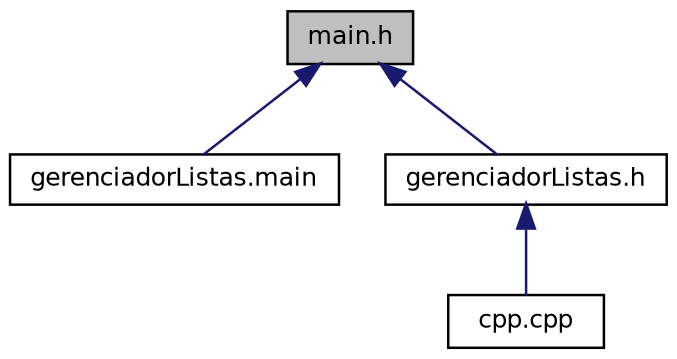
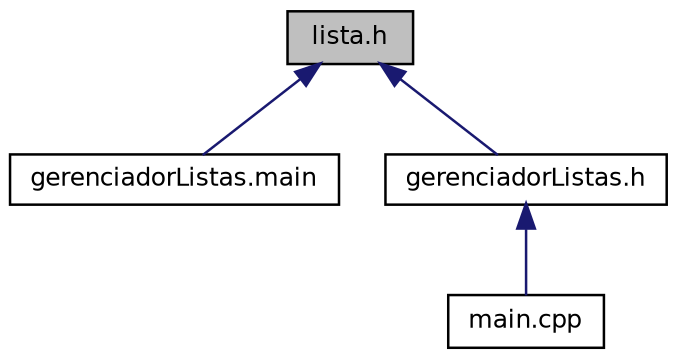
  digraph {
    node [color=black fillcolor=white fontname=Helvetica fontsize=10 shape=record style=filled]
    edge [color=midnightblue dir=back fontname=Helvetica fontsize=10 labelfontname=Helvetica labelfontsize=10 style=solid]
-   n1 [fillcolor=grey75 fontcolor=black height=0.2 label="main.h" width=0.4]
+   n1 [fillcolor=grey75 fontcolor=black height=0.2 label="lista.h" width=0.4]
    n2 [height=0.2 label="gerenciadorListas.main" width=0.4]
    n3 [height=0.2 label="gerenciadorListas.h" width=0.4]
-   n4 [height=0.2 label="cpp.cpp" width=0.4]
+   n4 [height=0.2 label="main.cpp" width=0.4]
    n1 -> n2
    n1 -> n3
    n3 -> n4
  }
